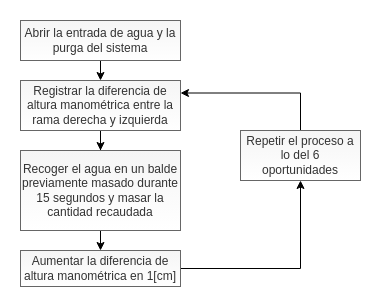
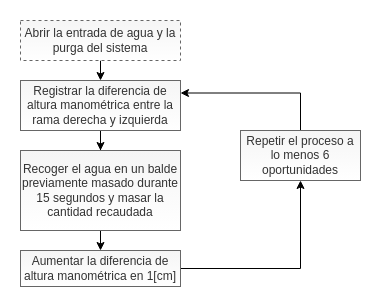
  <mxCell id="0" />
  <mxCell id="1" parent="0" />
  <mxCell id="2" style="edgeStyle=orthogonalEdgeStyle;rounded=0;orthogonalLoop=1;jettySize=auto;html=1;exitX=0.5;exitY=1;exitDx=0;exitDy=0;entryX=0.5;entryY=0;entryDx=0;entryDy=0;" edge="1" parent="1" source="3" target="5"><mxGeometry relative="1" as="geometry" /></mxCell>
- <mxCell id="3" value="Abrir la entrada de agua y la purga del sistema" style="rounded=0;whiteSpace=wrap;html=1;fillColor=#f5f5f5;strokeColor=#666666;fontColor=#333333;gradientColor=#ffffff;" vertex="1" parent="1"><mxGeometry x="20" y="20" width="160" height="40" as="geometry" /></mxCell>
+ <mxCell id="3" value="Abrir la entrada de agua y la purga del sistema" style="rounded=0;whiteSpace=wrap;html=1;fillColor=#f5f5f5;strokeColor=#666666;fontColor=#333333;gradientColor=#ffffff;dashed=1;" vertex="1" parent="1"><mxGeometry x="20" y="20" width="160" height="40" as="geometry" /></mxCell>
  <mxCell id="4" style="edgeStyle=orthogonalEdgeStyle;rounded=0;orthogonalLoop=1;jettySize=auto;html=1;exitX=0.5;exitY=1;exitDx=0;exitDy=0;" edge="1" parent="1" source="5" target="7"><mxGeometry relative="1" as="geometry" /></mxCell>
  <mxCell id="5" value="Registrar la diferencia de altura manométrica entre la rama derecha y izquierda" style="rounded=0;whiteSpace=wrap;html=1;fillColor=#f5f5f5;strokeColor=#666666;fontColor=#333333;gradientColor=#ffffff;" vertex="1" parent="1"><mxGeometry x="20" y="80" width="160" height="50" as="geometry" /></mxCell>
  <mxCell id="6" style="edgeStyle=orthogonalEdgeStyle;rounded=0;orthogonalLoop=1;jettySize=auto;html=1;exitX=0.5;exitY=1;exitDx=0;exitDy=0;entryX=0.5;entryY=0;entryDx=0;entryDy=0;" edge="1" parent="1" source="7" target="9"><mxGeometry relative="1" as="geometry" /></mxCell>
  <mxCell id="7" value="Recoger el agua en un balde previamente masado durante 15 segundos y masar la cantidad recaudada" style="rounded=0;whiteSpace=wrap;html=1;fillColor=#f5f5f5;strokeColor=#666666;fontColor=#333333;gradientColor=#ffffff;" vertex="1" parent="1"><mxGeometry x="20" y="150" width="160" height="80" as="geometry" /></mxCell>
  <mxCell id="8" style="edgeStyle=orthogonalEdgeStyle;rounded=0;orthogonalLoop=1;jettySize=auto;html=1;" edge="1" parent="1" source="9" target="11"><mxGeometry relative="1" as="geometry" /></mxCell>
  <mxCell id="9" value="Aumentar la diferencia de altura manométrica en 1[cm]" style="rounded=0;whiteSpace=wrap;html=1;fillColor=#f5f5f5;strokeColor=#666666;fontColor=#333333;gradientColor=#ffffff;" vertex="1" parent="1"><mxGeometry x="20" y="250" width="160" height="36" as="geometry" /></mxCell>
  <mxCell id="10" style="edgeStyle=orthogonalEdgeStyle;rounded=0;orthogonalLoop=1;jettySize=auto;html=1;entryX=1;entryY=0.25;entryDx=0;entryDy=0;exitX=0.5;exitY=0;exitDx=0;exitDy=0;" edge="1" parent="1" source="11" target="5"><mxGeometry relative="1" as="geometry"><mxPoint x="300" y="120" as="sourcePoint" /><Array as="points"><mxPoint x="300" y="93" /></Array></mxGeometry></mxCell>
- <mxCell id="11" value="Repetir el proceso a lo del 6 oportunidades" style="rounded=0;whiteSpace=wrap;html=1;fillColor=#f5f5f5;strokeColor=#666666;fontColor=#333333;gradientColor=#ffffff;" vertex="1" parent="1"><mxGeometry x="240" y="130" width="120" height="50" as="geometry" /></mxCell>
+ <mxCell id="11" value="Repetir el proceso a lo menos 6 oportunidades" style="rounded=0;whiteSpace=wrap;html=1;fillColor=#f5f5f5;strokeColor=#666666;fontColor=#333333;gradientColor=#ffffff;" vertex="1" parent="1"><mxGeometry x="240" y="130" width="120" height="50" as="geometry" /></mxCell>
